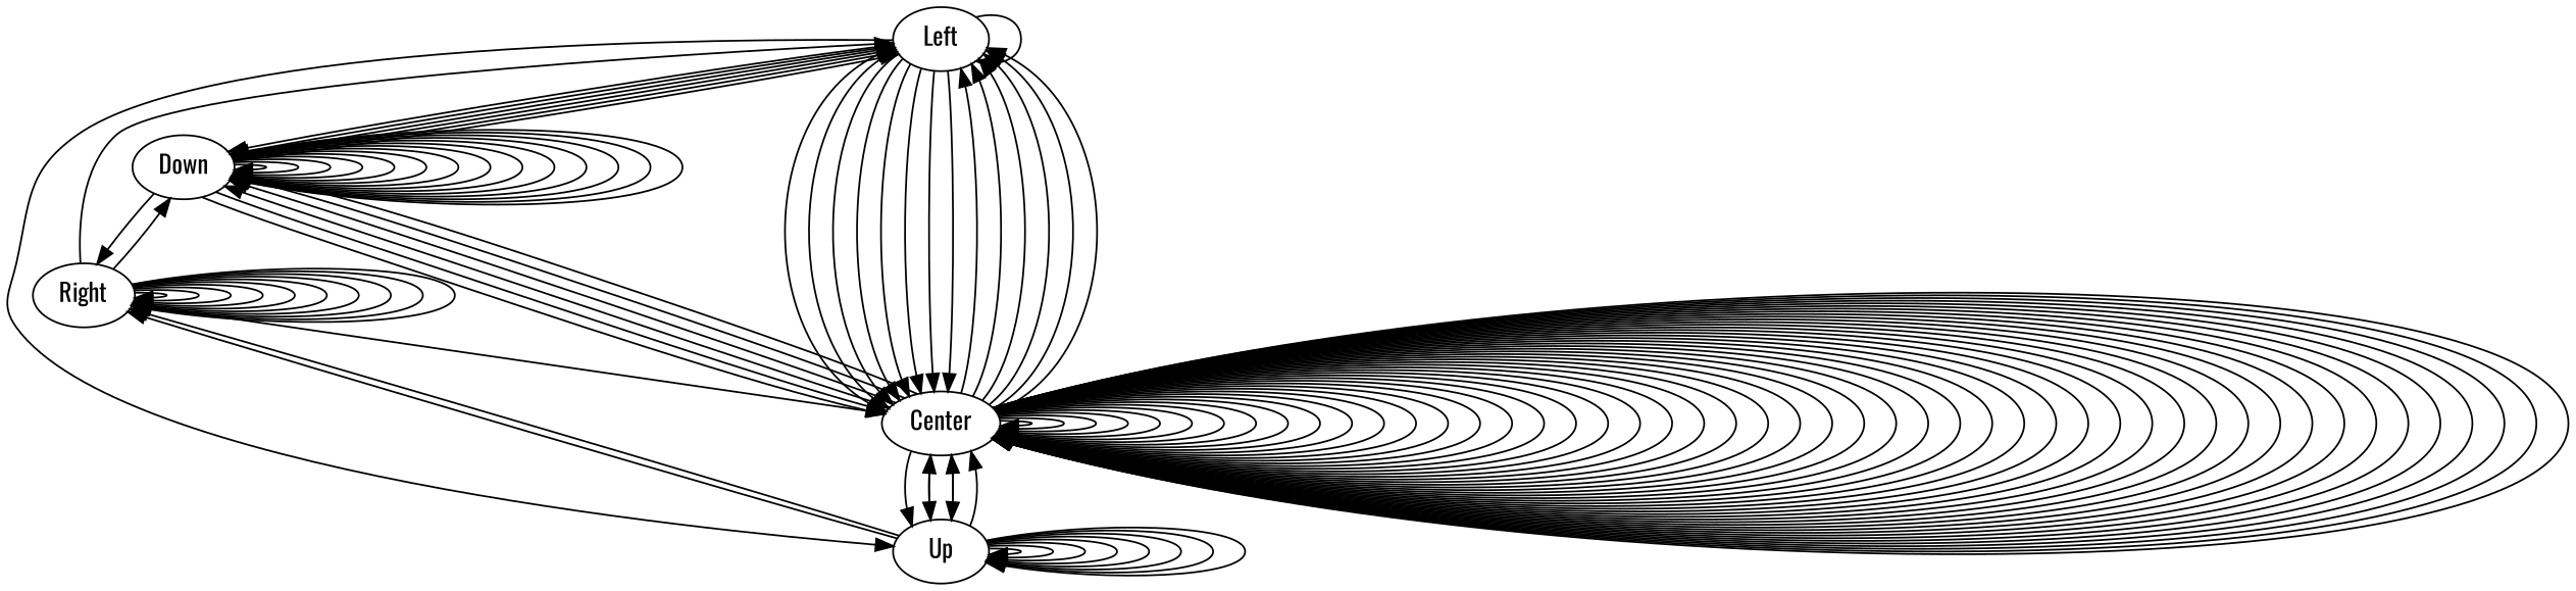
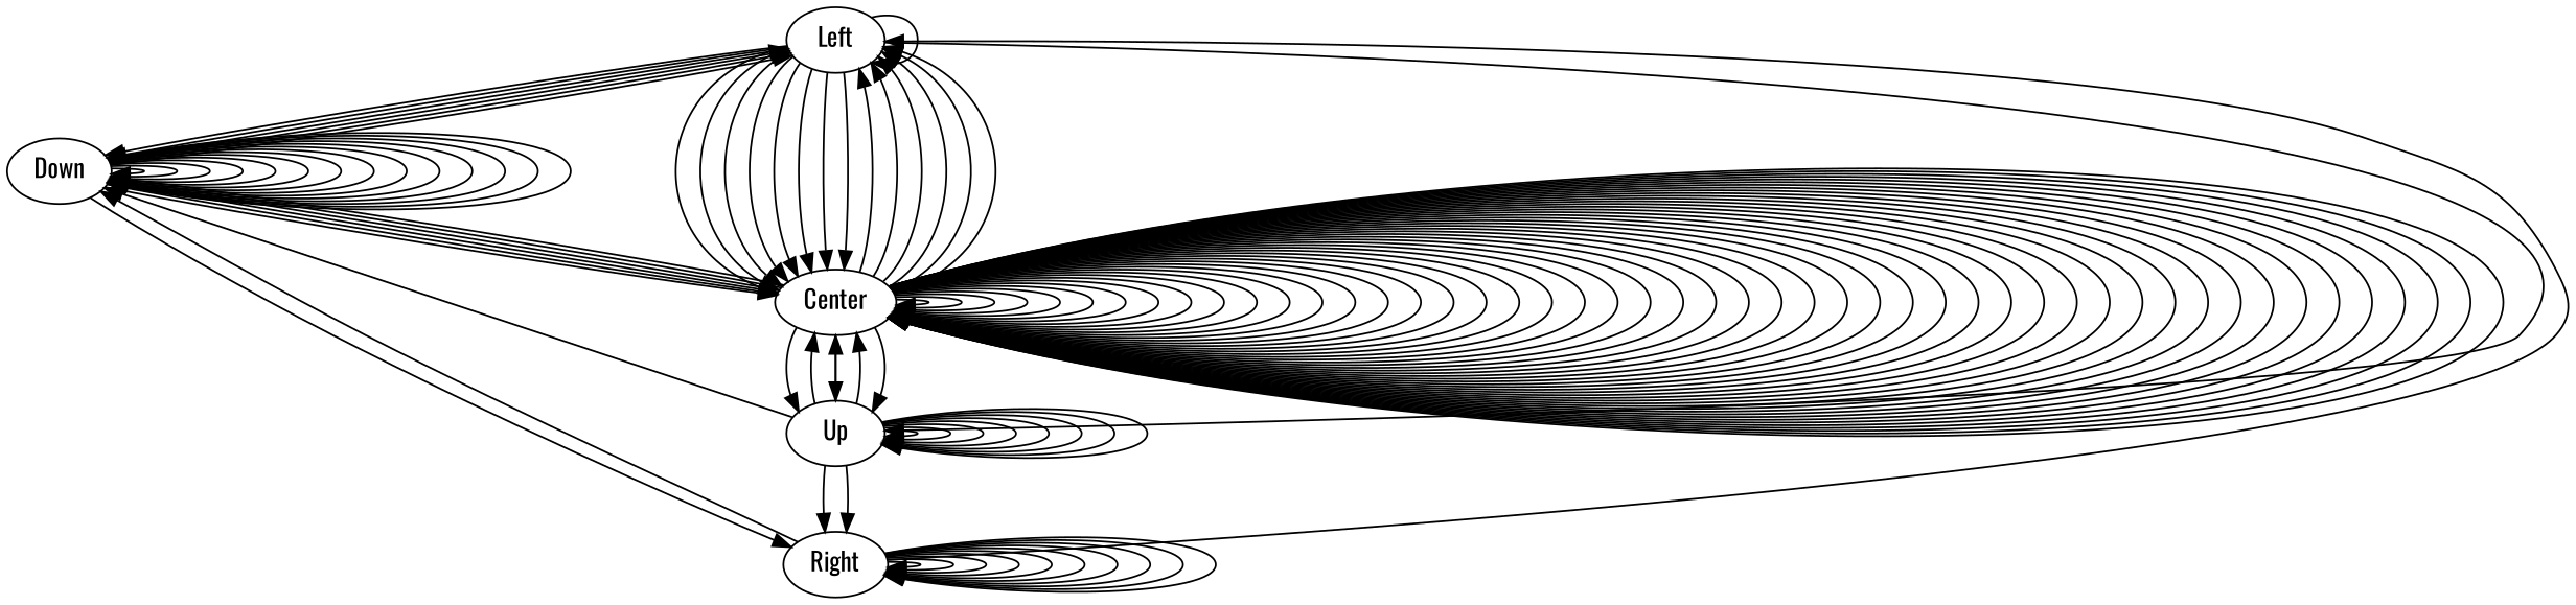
  digraph {
    fontname=Oswald
    node [fontname=Oswald]
    edge [fontname=Oswald]
    Left
    Down
    Up
    Center
    Right
    Left -> Left
    Left -> Down
    Left -> Down
    Left -> Up
    Left -> Center
    Left -> Center
    Left -> Center
    Left -> Center
    Left -> Center
    Left -> Center
    Left -> Center
    Left -> Center
    Down -> Left
    Down -> Left
    Down -> Left
    Down -> Left
    Down -> Down
    Down -> Down
    Down -> Down
    Down -> Down
    Down -> Down
    Down -> Down
    Down -> Down
    Down -> Down
    Down -> Down
    Down -> Down
    Down -> Down
    Down -> Down
    Down -> Down
    Down -> Down
    Down -> Center
    Down -> Center
    Down -> Right
+   Up -> Down
    Up -> Up
    Up -> Up
    Up -> Up
    Up -> Up
    Up -> Up
    Up -> Up
    Up -> Up
    Up -> Up
    Up -> Center
    Up -> Center
    Up -> Center
    Up -> Right
    Up -> Right
    Center -> Left
    Center -> Left
    Center -> Left
    Center -> Left
    Center -> Left
    Center -> Left
    Center -> Down
    Center -> Down
    Center -> Down
    Center -> Down
    Center -> Up
    Center -> Up
    Center -> Up
    Center -> Center
    Center -> Center
    Center -> Center
    Center -> Center
    Center -> Center
    Center -> Center
    Center -> Center
    Center -> Center
    Center -> Center
    Center -> Center
    Center -> Center
    Center -> Center
    Center -> Center
    Center -> Center
    Center -> Center
    Center -> Center
    Center -> Center
    Center -> Center
    Center -> Center
    Center -> Center
    Center -> Center
    Center -> Center
    Center -> Center
    Center -> Center
    Center -> Center
    Center -> Center
    Center -> Center
    Center -> Center
    Center -> Center
    Center -> Center
    Center -> Center
    Center -> Center
    Center -> Center
    Center -> Center
    Center -> Center
    Center -> Center
    Center -> Center
    Center -> Center
    Center -> Center
    Center -> Center
    Center -> Center
    Center -> Center
    Center -> Center
    Center -> Center
    Center -> Center
    Center -> Center
    Center -> Center
    Center -> Center
    Center -> Center
    Right -> Left
    Right -> Down
-   Right -> Center
    Right -> Right
    Right -> Right
    Right -> Right
    Right -> Right
    Right -> Right
    Right -> Right
    Right -> Right
    Right -> Right
    Right -> Right
    Right -> Right
  }
